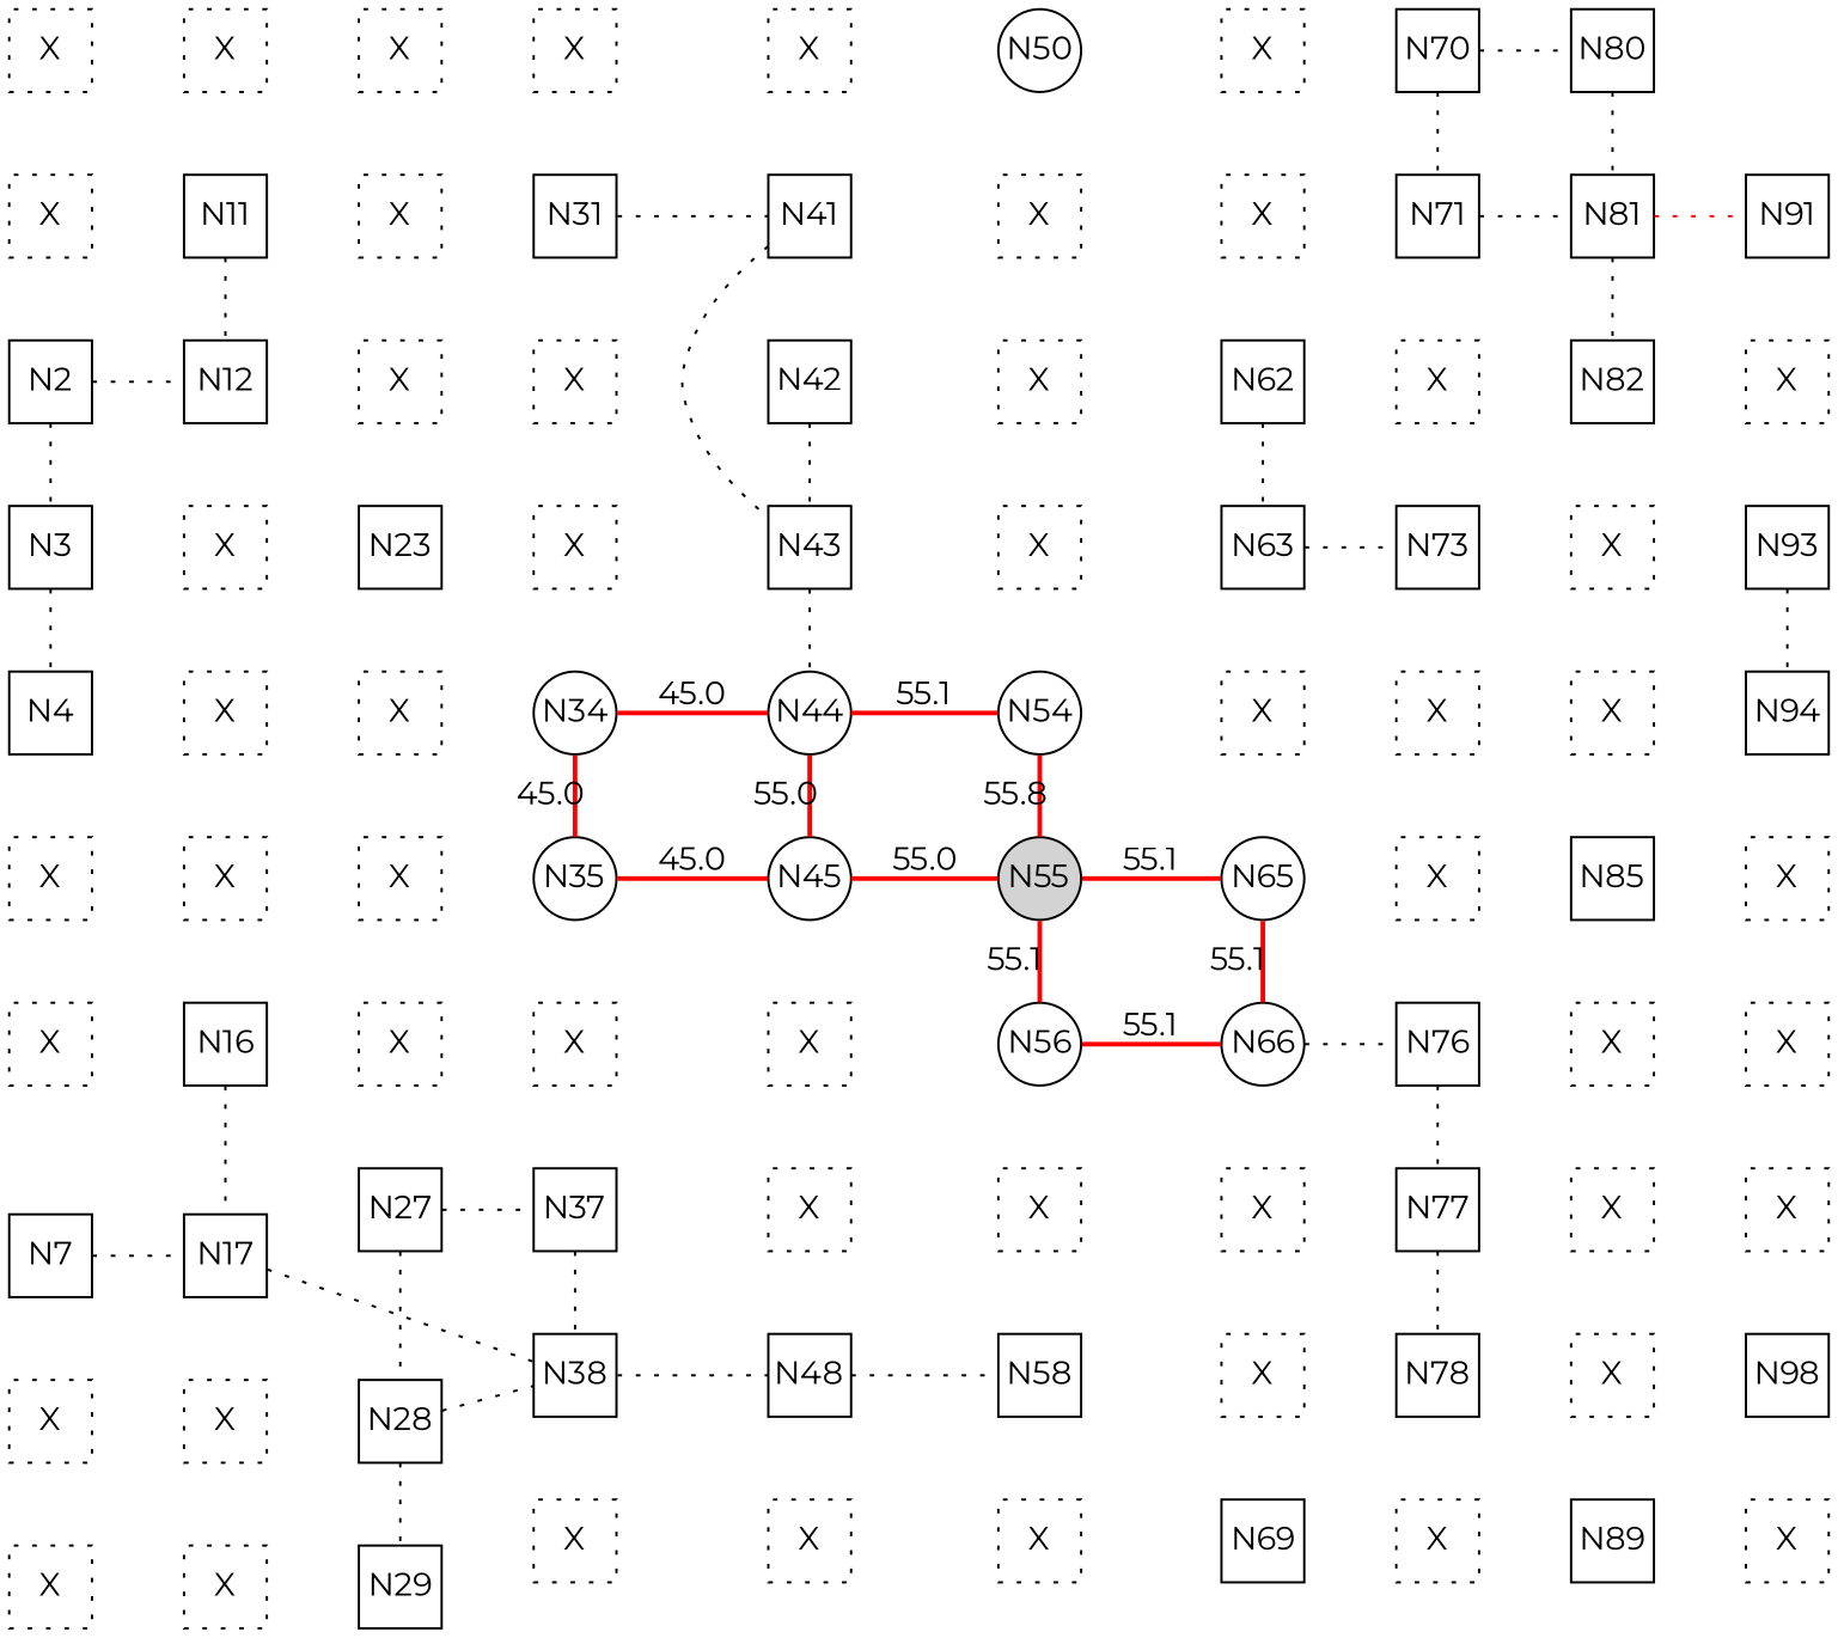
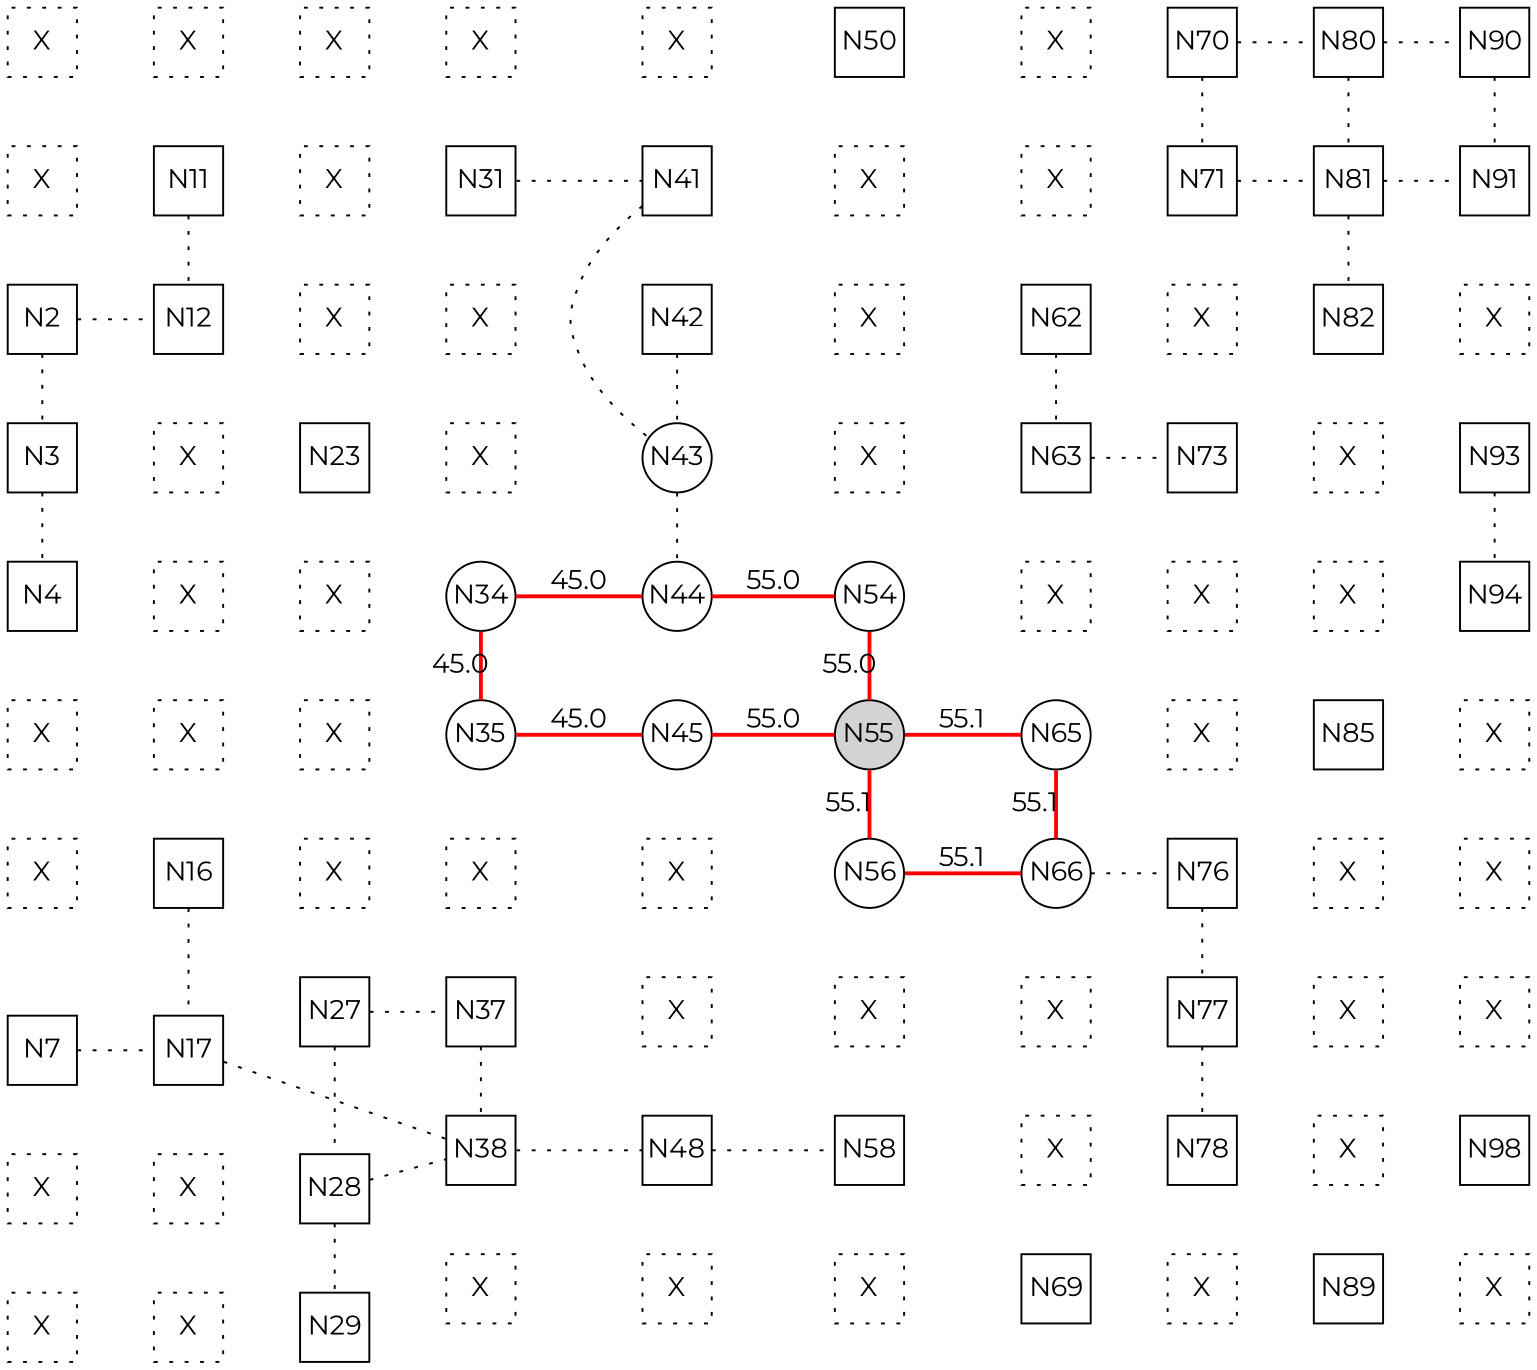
  digraph {
    fontname=Montserrat
    rankdir=LR
    node [fixedsize=true fontname=Montserrat shape=square style=dotted]
    edge [dir=none fontname=Montserrat style=invis]
    n1 [label=X]
    n2 [label=X]
    N2 [style=""]
    N3 [style=""]
    N4 [style=""]
    n6 [label=X]
    n7 [label=X]
    N7 [style=""]
    n9 [label=X]
    n10 [label=X]
    n11 [label=X]
    N11 [style=""]
    N12 [style=""]
    n14 [label=X]
    n15 [label=X]
    n16 [label=X]
    N16 [style=""]
    N17 [style=""]
    n19 [label=X]
    n20 [label=X]
    n21 [label=X]
    n22 [label=X]
    n23 [label=X]
    N23 [style=""]
    n25 [label=X]
    n26 [label=X]
    n27 [label=X]
    N27 [style=""]
    N28 [style=""]
    N29 [style=""]
    n31 [label=X]
    N31 [style=""]
    n33 [label=X]
    n34 [label=X]
    N34 [shape=circle style=""]
    N35 [shape=circle style=""]
    n37 [label=X]
    N37 [style=""]
    N38 [style=""]
    n40 [label=X]
    n41 [label=X]
    N41 [style=""]
    N42 [style=""]
-   N43 [style=""]
+   N43 [shape=circle style=""]
    N44 [shape=circle style=""]
    N45 [shape=circle style=""]
    n47 [label=X]
    n48 [label=X]
    N48 [style=""]
    n50 [label=X]
-   N50 [shape=circle style=""]
+   N50 [style=""]
    n52 [label=X]
    n53 [label=X]
    n54 [label=X]
    N54 [shape=circle style=""]
    N55 [shape=circle style=filled]
    N56 [shape=circle style=""]
    n58 [label=X]
    N58 [style=""]
    n60 [label=X]
    n61 [label=X]
    n62 [label=X]
    N62 [style=""]
    N63 [style=""]
    n65 [label=X]
    N65 [shape=circle style=""]
    N66 [shape=circle style=""]
    n68 [label=X]
    n69 [label=X]
    N69 [style=""]
    N70 [style=""]
    N71 [style=""]
    n73 [label=X]
    N73 [style=""]
    n75 [label=X]
    n76 [label=X]
    N76 [style=""]
    N77 [style=""]
    N78 [style=""]
    n80 [label=X]
    N80 [style=""]
    N81 [style=""]
    N82 [style=""]
    n84 [label=X]
    n85 [label=X]
    N85 [style=""]
    n87 [label=X]
    n88 [label=X]
    n89 [label=X]
    N89 [style=""]
+   N90 [style=""]
    N91 [style=""]
    n93 [label=X]
    N93 [style=""]
    N94 [style=""]
    n96 [label=X]
    n97 [label=X]
    n98 [label=X]
    N98 [style=""]
    n100 [label=X]
    subgraph sub_1 {
      rank=same
      n1
      n2
      N2
      N3
      N4
      n6
      n7
      N7
      n9
      n10
    }
    subgraph sub_2 {
      rank=same
      n11
      N11
      N12
      n14
      n15
      n16
      N16
      N17
      n19
      n20
    }
    subgraph sub_3 {
      rank=same
      n21
      n22
      n23
      N23
      n25
      n26
      n27
      N27
      N28
      N29
    }
    subgraph sub_4 {
      rank=same
      n31
      N31
      n33
      n34
      N34
      N35
      n37
      N37
      N38
      n40
    }
    subgraph sub_5 {
      rank=same
      n41
      N41
      N42
      N43
      N44
      N45
      n47
      n48
      N48
      n50
    }
    subgraph sub_6 {
      rank=same
      N50
      n52
      n53
      n54
      N54
      N55
      N56
      n58
      N58
      n60
    }
    subgraph sub_7 {
      rank=same
      n61
      n62
      N62
      N63
      n65
      N65
      N66
      n68
      n69
      N69
    }
    subgraph sub_8 {
      rank=same
      N70
      N71
      n73
      N73
      n75
      n76
      N76
      N77
      N78
      n80
    }
    subgraph sub_9 {
      rank=same
      N80
      N81
      N82
      n84
      n85
      N85
      n87
      n88
      n89
      N89
    }
    subgraph sub_10 {
      rank=same
+     N90
      N91
      n93
      N93
      N94
      n96
      n97
      n98
      N98
      n100
    }
    n1 -> n2 [label=" "]
    n1 -> n11 [label=" "]
    n2 -> N2 [label=" "]
    n2 -> N11 [label=" "]
    N2 -> N3 [style=dotted]
    N2 -> N12 [style=dotted]
    N3 -> N4 [style=dotted]
    N3 -> n14 [label=" "]
    N4 -> n6 [label=" "]
    N4 -> n15 [label=" "]
    n6 -> n7 [label=" "]
    n6 -> n16 [label=" "]
    n7 -> N7 [label=" "]
    n7 -> N16 [label=" "]
    N7 -> n9 [label=" "]
    N7 -> N17 [style=dotted]
    n9 -> n10 [label=" "]
    n9 -> n19 [label=" "]
    n10 -> n20 [label=" "]
    n11 -> N11 [label=" "]
    n11 -> n21 [label=" "]
    N11 -> N12 [style=dotted]
    N11 -> n22 [label=" "]
    N12 -> n14 [label=" "]
    N12 -> n23 [label=" "]
    n14 -> n15 [label=" "]
    n14 -> N23 [label=" "]
    n15 -> n16 [label=" "]
    n15 -> n25 [label=" "]
    n16 -> N16 [label=" "]
    n16 -> n26 [label=" "]
    N16 -> N17 [style=dotted]
    N16 -> n27 [label=" "]
    N17 -> n19 [label=" "]
    N17 -> N38 [style=dotted]
    n19 -> n20 [label=" "]
    n19 -> N28 [label=" "]
    n20 -> N29 [label=" "]
    n21 -> n22 [label=" "]
    n21 -> n31 [label=" "]
    n22 -> n23 [label=" "]
    n22 -> N31 [label=" "]
    n23 -> N23 [label=" "]
    n23 -> n33 [label=" "]
    N23 -> n25 [label=" "]
    N23 -> n34 [label=" "]
    n25 -> n26 [label=" "]
    n25 -> N34 [label=" "]
    n26 -> n27 [label=" "]
    n26 -> N35 [label=" "]
    n27 -> N27 [label=" "]
    n27 -> n37 [label=" "]
    N27 -> N28 [style=dotted]
    N27 -> N37 [style=dotted]
    N28 -> N29 [style=dotted]
    N28 -> N38 [style=dotted]
    N29 -> n40 [label=" "]
    n31 -> N31 [label=" "]
    n31 -> n41 [label=" "]
    N31 -> n33 [label=" "]
    N31 -> N41 [style=dotted]
    n33 -> n34 [label=" "]
    n33 -> N42 [label=" "]
    n34 -> N34 [label=" "]
    n34 -> N43 [label=" "]
    N34 -> N35 [color=red label=45.0 style=bold]
    N34 -> N44 [color=red label=45.0 style=bold]
    N35 -> n37 [label=" "]
    N35 -> N45 [color=red label=45.0 style=bold]
    n37 -> N37 [label=" "]
    n37 -> n47 [label=" "]
    N37 -> N38 [style=dotted]
    N37 -> n48 [label=" "]
    N38 -> n40 [label=" "]
    N38 -> N48 [style=dotted]
    n40 -> n50 [label=" "]
    n41 -> N41 [label=" "]
    n41 -> N50 [label=" "]
    N41 -> N43 [style=dotted]
    N41 -> n52 [label=" "]
    N42 -> N43 [style=dotted]
    N42 -> n53 [label=" "]
    N43 -> N44 [style=dotted]
    N43 -> n54 [label=" "]
-   N44 -> N45 [color=red label=55.0 style=bold]
-   N44 -> N54 [color=red label=55.1 style=bold]
+   N44 -> N54 [color=red label=55.0 style=bold]
    N45 -> n47 [label=" "]
    N45 -> N55 [color=red label=55.0 style=bold]
    n47 -> n48 [label=" "]
    n47 -> N56 [label=" "]
    n48 -> N48 [label=" "]
    n48 -> n58 [label=" "]
    N48 -> n50 [label=" "]
    N48 -> N58 [style=dotted]
    n50 -> n60 [label=" "]
    N50 -> n52 [label=" "]
    N50 -> n61 [label=" "]
    n52 -> n53 [label=" "]
    n52 -> n62 [label=" "]
    n53 -> n54 [label=" "]
    n53 -> N62 [label=" "]
    n54 -> N54 [label=" "]
    n54 -> N63 [label=" "]
-   N54 -> N55 [color=red label=55.8 style=bold]
+   N54 -> N55 [color=red label=55.0 style=bold]
    N54 -> n65 [label=" "]
    N55 -> N56 [color=red label=55.1 style=bold]
    N55 -> N65 [color=red label=55.1 style=bold]
    N56 -> n58 [label=" "]
    N56 -> N66 [color=red label=55.1 style=bold]
    n58 -> N58 [label=" "]
    n58 -> n68 [label=" "]
    N58 -> n60 [label=" "]
    N58 -> n69 [label=" "]
    n60 -> N69 [label=" "]
    n61 -> n62 [label=" "]
    n61 -> N70 [label=" "]
    n62 -> N62 [label=" "]
    n62 -> N71 [label=" "]
    N62 -> N63 [style=dotted]
    N62 -> n73 [label=" "]
    N63 -> n65 [label=" "]
    N63 -> N73 [style=dotted]
    n65 -> N65 [label=" "]
    n65 -> n75 [label=" "]
    N65 -> N66 [color=red label=55.1 style=bold]
    N65 -> n76 [label=" "]
    N66 -> n68 [label=" "]
    N66 -> N76 [style=dotted]
    n68 -> n69 [label=" "]
    n68 -> N77 [label=" "]
    n69 -> N69 [label=" "]
    n69 -> N78 [label=" "]
    N69 -> n80 [label=" "]
    N70 -> N71 [style=dotted]
    N70 -> N80 [style=dotted]
    N71 -> n73 [label=" "]
    N71 -> N81 [style=dotted]
    n73 -> N73 [label=" "]
    n73 -> N82 [label=" "]
    N73 -> n75 [label=" "]
    N73 -> n84 [label=" "]
    n75 -> n76 [label=" "]
    n75 -> n85 [label=" "]
    n76 -> N76 [label=" "]
    n76 -> N85 [label=" "]
    N76 -> N77 [style=dotted]
    N76 -> n87 [label=" "]
    N77 -> N78 [style=dotted]
    N77 -> n88 [label=" "]
    N78 -> n80 [label=" "]
    N78 -> n89 [label=" "]
    n80 -> N89 [label=" "]
    N80 -> N81 [style=dotted]
+   N80 -> N90 [style=dotted]
    N81 -> N82 [style=dotted]
-   N81 -> N91 [style=dotted color=red]
+   N81 -> N91 [style=dotted]
    N82 -> n84 [label=" "]
    N82 -> n93 [label=" "]
    n84 -> n85 [label=" "]
    n84 -> N93 [label=" "]
    n85 -> N85 [label=" "]
    n85 -> N94 [label=" "]
    N85 -> n87 [label=" "]
    N85 -> n96 [label=" "]
    n87 -> n88 [label=" "]
    n87 -> n97 [label=" "]
    n88 -> n89 [label=" "]
    n88 -> n98 [label=" "]
    n89 -> N89 [label=" "]
    n89 -> N98 [label=" "]
    N89 -> n100 [label=" "]
+   N90 -> N91 [style=dotted]
    N91 -> n93 [label=" "]
    n93 -> N93 [label=" "]
    N93 -> N94 [style=dotted]
    N94 -> n96 [label=" "]
    n96 -> n97 [label=" "]
    n97 -> n98 [label=" "]
    n98 -> N98 [label=" "]
    N98 -> n100 [label=" "]
  }
